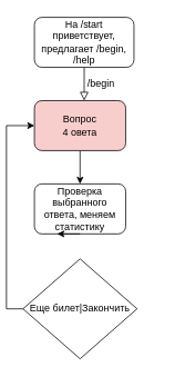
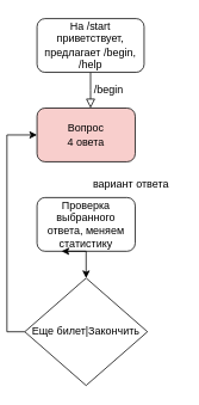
  <mxCell id="0" />
  <mxCell id="1" parent="0" />
  <mxCell id="2" value="" style="rounded=0;html=1;jettySize=auto;orthogonalLoop=1;fontSize=11;endArrow=block;endFill=0;endSize=8;strokeWidth=1;shadow=0;labelBackgroundColor=none;edgeStyle=orthogonalEdgeStyle;" parent="1" source="3" edge="1"><mxGeometry relative="1" as="geometry"><mxPoint x="94" y="120" as="targetPoint" /></mxGeometry></mxCell>
  <mxCell id="3" value="На /start приветствует, предлагает /begin, /help" style="rounded=1;whiteSpace=wrap;html=1;fontSize=12;glass=0;strokeWidth=1;shadow=0;" parent="1" vertex="1"><mxGeometry x="34" y="20" width="120" height="60" as="geometry" /></mxCell>
  <mxCell id="4" value="Проверка выбранного &lt;br&gt;ответа, меняем статистику" style="rounded=1;whiteSpace=wrap;html=1;fontSize=12;glass=0;strokeWidth=1;shadow=0;" parent="1" vertex="1"><mxGeometry x="34" y="220" width="110" height="60" as="geometry" /></mxCell>
- <mxCell id="5" style="edgeStyle=orthogonalEdgeStyle;rounded=0;orthogonalLoop=1;jettySize=auto;html=1;exitX=0.5;exitY=1;exitDx=0;exitDy=0;entryX=0.5;entryY=0;entryDx=0;entryDy=0;" parent="1" source="6" target="4" edge="1"><mxGeometry relative="1" as="geometry" /></mxCell>
  <mxCell id="6" value="Вопрос&lt;br&gt;4 овета" style="rounded=1;whiteSpace=wrap;html=1;fillColor=#f8cecc;" parent="1" vertex="1"><mxGeometry x="34" y="120" width="110" height="60" as="geometry" /></mxCell>
  <mxCell id="7" style="edgeStyle=orthogonalEdgeStyle;rounded=0;orthogonalLoop=1;jettySize=auto;html=1;entryX=0;entryY=0.5;entryDx=0;entryDy=0;exitX=0;exitY=0.5;exitDx=0;exitDy=0;" parent="1" source="8" target="6" edge="1"><mxGeometry relative="1" as="geometry"><mxPoint x="-156" y="360" as="sourcePoint" /></mxGeometry></mxCell>
  <mxCell id="8" value="Еще билет|Закончить" style="rhombus;whiteSpace=wrap;html=1;" parent="1" vertex="1"><mxGeometry x="20.25" y="310" width="137.5" height="120" as="geometry" /></mxCell>
+ <mxCell id="9" value="" style="edgeStyle=none;orthogonalLoop=1;jettySize=auto;html=1;rounded=0;exitX=0.5;exitY=1;exitDx=0;exitDy=0;" parent="1" source="4" target="8" edge="1"><mxGeometry width="100" relative="1" as="geometry"><mxPoint x="-136" y="300" as="sourcePoint" /><mxPoint x="-86" y="300" as="targetPoint" /><Array as="points" /></mxGeometry></mxCell>
  <mxCell id="10" value="/begin" style="text;html=1;align=center;verticalAlign=middle;resizable=0;points=[];autosize=1;strokeColor=none;fillColor=none;" parent="1" vertex="1"><mxGeometry x="84" y="85" width="60" height="30" as="geometry" /></mxCell>
  <mxCell id="11" style="edgeStyle=orthogonalEdgeStyle;rounded=0;orthogonalLoop=1;jettySize=auto;html=1;exitX=0.5;exitY=1;exitDx=0;exitDy=0;entryX=0.25;entryY=1;entryDx=0;entryDy=0;" edge="1" parent="1" source="4" target="4"><mxGeometry relative="1" as="geometry" /></mxCell>
+ <mxCell id="12" value="вариант ответа" style="text;html=1;align=center;verticalAlign=middle;resizable=0;points=[];autosize=1;strokeColor=none;fillColor=none;" vertex="1" parent="1"><mxGeometry x="84" y="190" width="110" height="30" as="geometry" /></mxCell>
